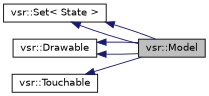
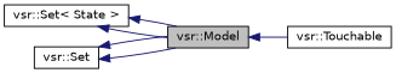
  digraph {
    rankdir=LR
    node [color=black fillcolor=white fontname=Helvetica fontsize=11 shape=record style=filled]
    edge [color=midnightblue dir=back fontname=Helvetica fontsize=11 labelfontname=Helvetica labelfontsize=11 style=solid]
    n1 [fillcolor=grey75 fontcolor=black height=0.2 label="vsr::Model" width=0.4]
    n2 [height=0.2 label="vsr::Set\< State \>" width=0.4]
-   n3 [height=0.2 label="vsr::Drawable" width=0.4]
+   n3 [height=0.2 label="vsr::Set" width=0.4]
    n4 [height=0.2 label="vsr::Touchable" width=0.4]
    n2 -> n1
    n2 -> n1
    n3 -> n1
    n3 -> n1
-   n4 -> n1
+   n1 -> n4
  }
